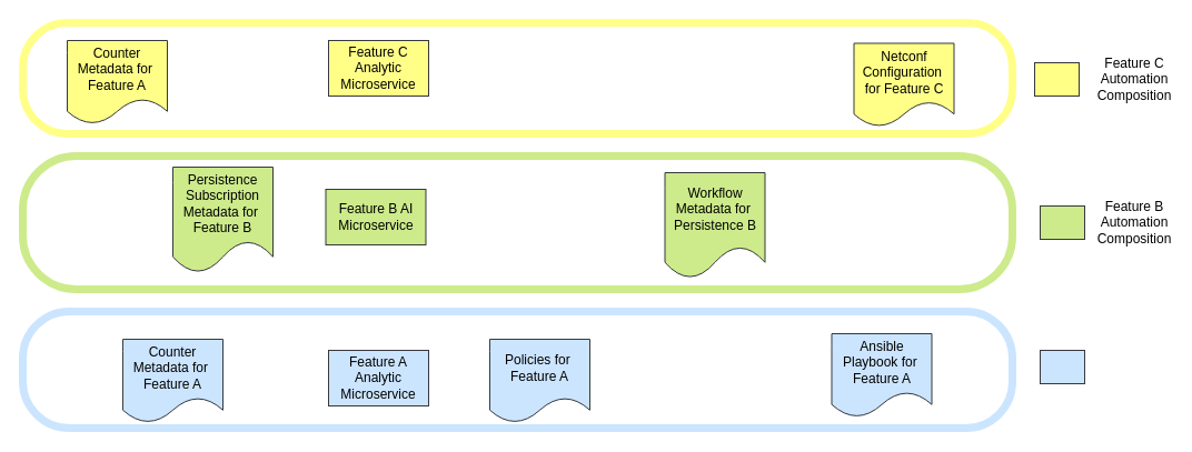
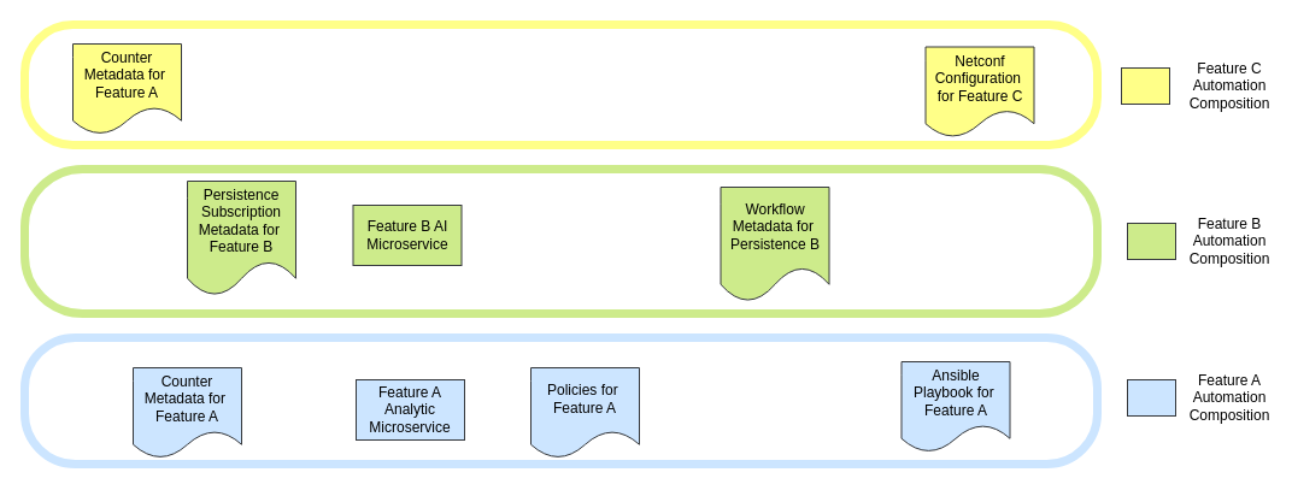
  <mxCell id="0" />
  <mxCell id="1" parent="0" />
  <mxCell id="2" value="Feature A Analytic&lt;br&gt;Microservice" style="rounded=0;whiteSpace=wrap;html=1;fillColor=#cce5ff;strokeColor=#36393d;fontColor=#000000;" parent="1" vertex="1"><mxGeometry x="295" y="315" width="90" height="50" as="geometry" /></mxCell>
  <mxCell id="3" value="Feature B AI&lt;br&gt;Microservice" style="rounded=0;whiteSpace=wrap;html=1;fillColor=#cdeb8b;strokeColor=#36393d;fontColor=#000000;" parent="1" vertex="1"><mxGeometry x="292.5" y="170" width="90" height="50" as="geometry" /></mxCell>
  <mxCell id="4" value="Counter Metadata for&amp;nbsp; Feature A" style="shape=document;whiteSpace=wrap;html=1;boundedLbl=1;fillColor=#cce5ff;strokeColor=#36393d;fontColor=#000000;" parent="1" vertex="1"><mxGeometry x="110" y="305" width="90" height="75" as="geometry" /></mxCell>
  <mxCell id="5" value="" style="rounded=0;whiteSpace=wrap;html=1;fillColor=#CCE5FF;strokeColor=#36393d;fontColor=#000000;" parent="1" vertex="1"><mxGeometry x="935" y="315" width="40" height="30" as="geometry" /></mxCell>
  <mxCell id="6" value="Policies for&amp;nbsp; Feature A" style="shape=document;whiteSpace=wrap;html=1;boundedLbl=1;fillColor=#cce5ff;strokeColor=#36393d;fontColor=#000000;" parent="1" vertex="1"><mxGeometry x="440" y="305" width="90" height="75" as="geometry" /></mxCell>
  <mxCell id="7" value="Ansible Playbook for&amp;nbsp; Feature A" style="shape=document;whiteSpace=wrap;html=1;boundedLbl=1;fillColor=#cce5ff;strokeColor=#36393d;fontColor=#000000;" parent="1" vertex="1"><mxGeometry x="747.5" y="300" width="90" height="75" as="geometry" /></mxCell>
  <mxCell id="8" value="" style="rounded=0;whiteSpace=wrap;html=1;fillColor=#CDEB8B;strokeColor=#36393d;fontColor=#000000;" parent="1" vertex="1"><mxGeometry x="935" y="185" width="40" height="30" as="geometry" /></mxCell>
  <mxCell id="9" value="Persistence Subscription Metadata for&amp;nbsp; Feature B" style="shape=document;whiteSpace=wrap;html=1;boundedLbl=1;fillColor=#cdeb8b;strokeColor=#36393d;fontColor=#000000;" parent="1" vertex="1"><mxGeometry x="155" y="150" width="90" height="95" as="geometry" /></mxCell>
  <mxCell id="10" value="Workflow Metadata for&amp;nbsp; Persistence B" style="shape=document;whiteSpace=wrap;html=1;boundedLbl=1;fillColor=#cdeb8b;strokeColor=#36393d;fontColor=#000000;" parent="1" vertex="1"><mxGeometry x="597.5" y="155" width="90" height="95" as="geometry" /></mxCell>
- <mxCell id="11" value="Feature C Analytic&lt;br&gt;Microservice" style="rounded=0;whiteSpace=wrap;html=1;fillColor=#ffff88;strokeColor=#36393d;fontColor=#000000;" parent="1" vertex="1"><mxGeometry x="295" y="36" width="90" height="50" as="geometry" /></mxCell>
  <mxCell id="12" value="Counter Metadata for&amp;nbsp; Feature A" style="shape=document;whiteSpace=wrap;html=1;boundedLbl=1;fillColor=#ffff88;strokeColor=#36393d;fontColor=#000000;" parent="1" vertex="1"><mxGeometry x="60" y="36" width="90" height="75" as="geometry" /></mxCell>
  <mxCell id="13" value="Netconf Configuration&amp;nbsp; for Feature C" style="shape=document;whiteSpace=wrap;html=1;boundedLbl=1;fillColor=#ffff88;strokeColor=#36393d;fontColor=#000000;" parent="1" vertex="1"><mxGeometry x="767.5" y="38.5" width="90" height="75" as="geometry" /></mxCell>
  <mxCell id="14" value="" style="rounded=0;whiteSpace=wrap;html=1;fillColor=#ffff88;strokeColor=#36393d;fontColor=#000000;" parent="1" vertex="1"><mxGeometry x="930" y="56" width="40" height="30" as="geometry" /></mxCell>
  <mxCell id="15" value="Feature C&lt;br&gt;Automation&lt;br&gt;Composition" style="text;html=1;strokeColor=none;fillColor=none;align=center;verticalAlign=middle;whiteSpace=wrap;rounded=0;fontColor=#000000;" parent="1" vertex="1"><mxGeometry x="990" y="56" width="60" height="30" as="geometry" /></mxCell>
  <mxCell id="16" value="" style="rounded=1;whiteSpace=wrap;html=1;fillColor=none;strokeColor=#FFFF88;strokeWidth=7;arcSize=40;fontColor=#000000;" parent="1" vertex="1"><mxGeometry x="20" y="20" width="890" height="100" as="geometry" /></mxCell>
  <mxCell id="17" style="edgeStyle=orthogonalEdgeStyle;rounded=0;orthogonalLoop=1;jettySize=auto;html=1;exitX=0.5;exitY=1;exitDx=0;exitDy=0;fontColor=#000000;" parent="1" source="16" target="16" edge="1"><mxGeometry relative="1" as="geometry" /></mxCell>
  <mxCell id="18" value="Feature B&lt;br&gt;Automation&lt;br&gt;Composition" style="text;html=1;strokeColor=none;fillColor=none;align=center;verticalAlign=middle;whiteSpace=wrap;rounded=0;fontColor=#000000;" parent="1" vertex="1"><mxGeometry x="990" y="185" width="60" height="30" as="geometry" /></mxCell>
+ <mxCell id="19" value="Feature A&lt;br&gt;Automation&lt;br&gt;Composition" style="text;html=1;strokeColor=none;fillColor=none;align=center;verticalAlign=middle;whiteSpace=wrap;rounded=0;fontColor=#000000;" parent="1" vertex="1"><mxGeometry x="990" y="315" width="60" height="30" as="geometry" /></mxCell>
  <mxCell id="20" value="" style="rounded=1;whiteSpace=wrap;html=1;fillColor=none;strokeColor=#CDEB8B;strokeWidth=7;arcSize=40;fontColor=#000000;" parent="1" vertex="1"><mxGeometry x="20" y="140" width="890" height="120" as="geometry" /></mxCell>
  <mxCell id="21" value="" style="rounded=1;whiteSpace=wrap;html=1;fillColor=none;strokeColor=#CCE5FF;strokeWidth=7;arcSize=40;fontColor=#000000;" parent="1" vertex="1"><mxGeometry x="20" y="280" width="890" height="105" as="geometry" /></mxCell>
